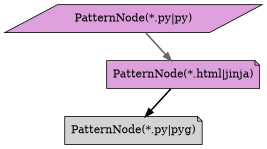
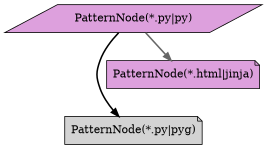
  digraph {
    node [fillcolor=plum shape=note style=filled]
    edge [style=bold]
    "PatternNode(*.py|pyg)" [fillcolor=lightgrey]
    "PatternNode(*.html|jinja)"
    "PatternNode(*.py|py)" [shape=parallelogram]
-   "PatternNode(*.html|jinja)" -> "PatternNode(*.py|pyg)" [color=black]
+   "PatternNode(*.py|py)" -> "PatternNode(*.py|pyg)" [color=black]
    "PatternNode(*.py|py)" -> "PatternNode(*.html|jinja)" [color=gray40]
  }
